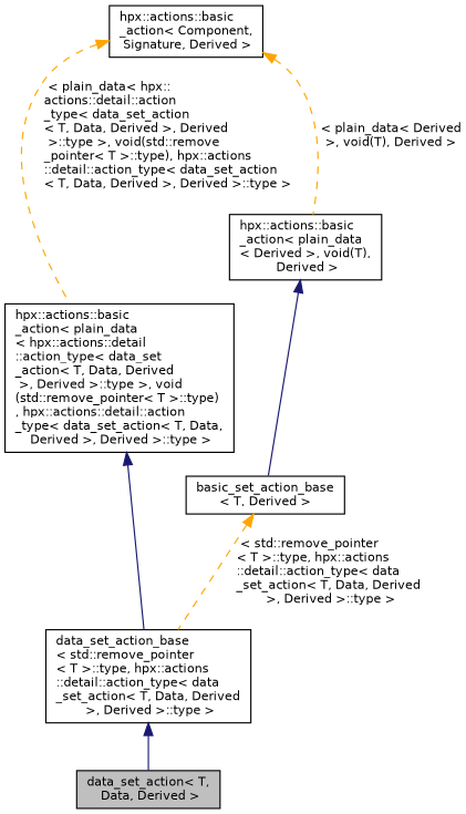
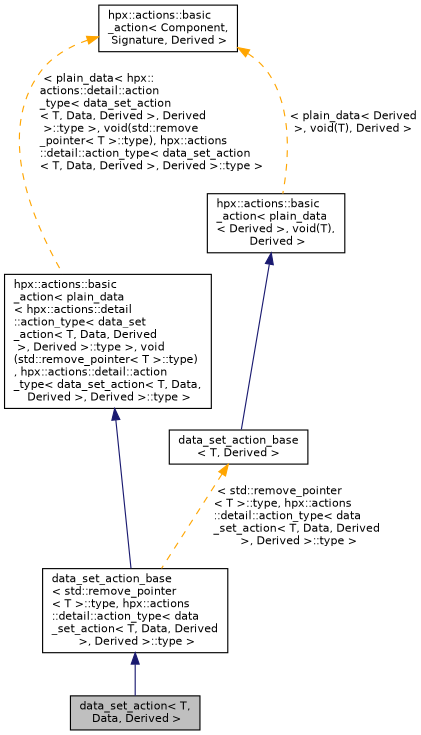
  digraph {
    rankdir=TB
    node [color=black fillcolor=white fontname=Helvetica fontsize=10 shape=record style=filled]
    edge [color=midnightblue dir=back fontname=Helvetica fontsize=10 labelfontname=Helvetica labelfontsize=10 style=solid]
    n1 [fillcolor=grey75 fontcolor=black height=0.2 label="data_set_action\< T,\l Data, Derived \>" width=0.4]
    n2 [height=0.2 label="data_set_action_base\l\< std::remove_pointer\l\< T \>::type, hpx::actions\l::detail::action_type\< data\l_set_action\< T, Data, Derived\l \>, Derived \>::type \>" width=0.4]
    n3 [height=0.2 label="hpx::actions::basic\l_action\< plain_data\l\< hpx::actions::detail\l::action_type\< data_set\l_action\< T, Data, Derived\l \>, Derived \>::type \>, void\l(std::remove_pointer\< T \>::type)\l, hpx::actions::detail::action\l_type\< data_set_action\< T, Data,\l Derived \>, Derived \>::type \>" width=0.4]
    n4 [height=0.2 label="hpx::actions::basic\l_action\< Component,\l Signature, Derived \>" width=0.4]
    n5 [height=0.2 label="hpx::actions::basic\l_action\< plain_data\l\< Derived \>, void(T),\l Derived \>" width=0.4]
-   n6 [height=0.2 label="basic_set_action_base\l\< T, Derived \>" width=0.4]
+   n6 [height=0.2 label="data_set_action_base\l\< T, Derived \>" width=0.4]
    n2 -> n1
    n3 -> n2
    n4 -> n3 [color=orange label=" \< plain_data\< hpx::\lactions::detail::action\l_type\< data_set_action\l\< T, Data, Derived \>, Derived\l \>::type \>, void(std::remove\l_pointer\< T \>::type), hpx::actions\l::detail::action_type\< data_set_action\l\< T, Data, Derived \>, Derived \>::type \>" style=dashed]
    n4 -> n5 [color=orange label=" \< plain_data\< Derived\l \>, void(T), Derived \>" style=dashed]
    n5 -> n6
    n6 -> n2 [color=orange label=" \< std::remove_pointer\l\< T \>::type, hpx::actions\l::detail::action_type\< data\l_set_action\< T, Data, Derived\l \>, Derived \>::type \>" style=dashed]
  }
